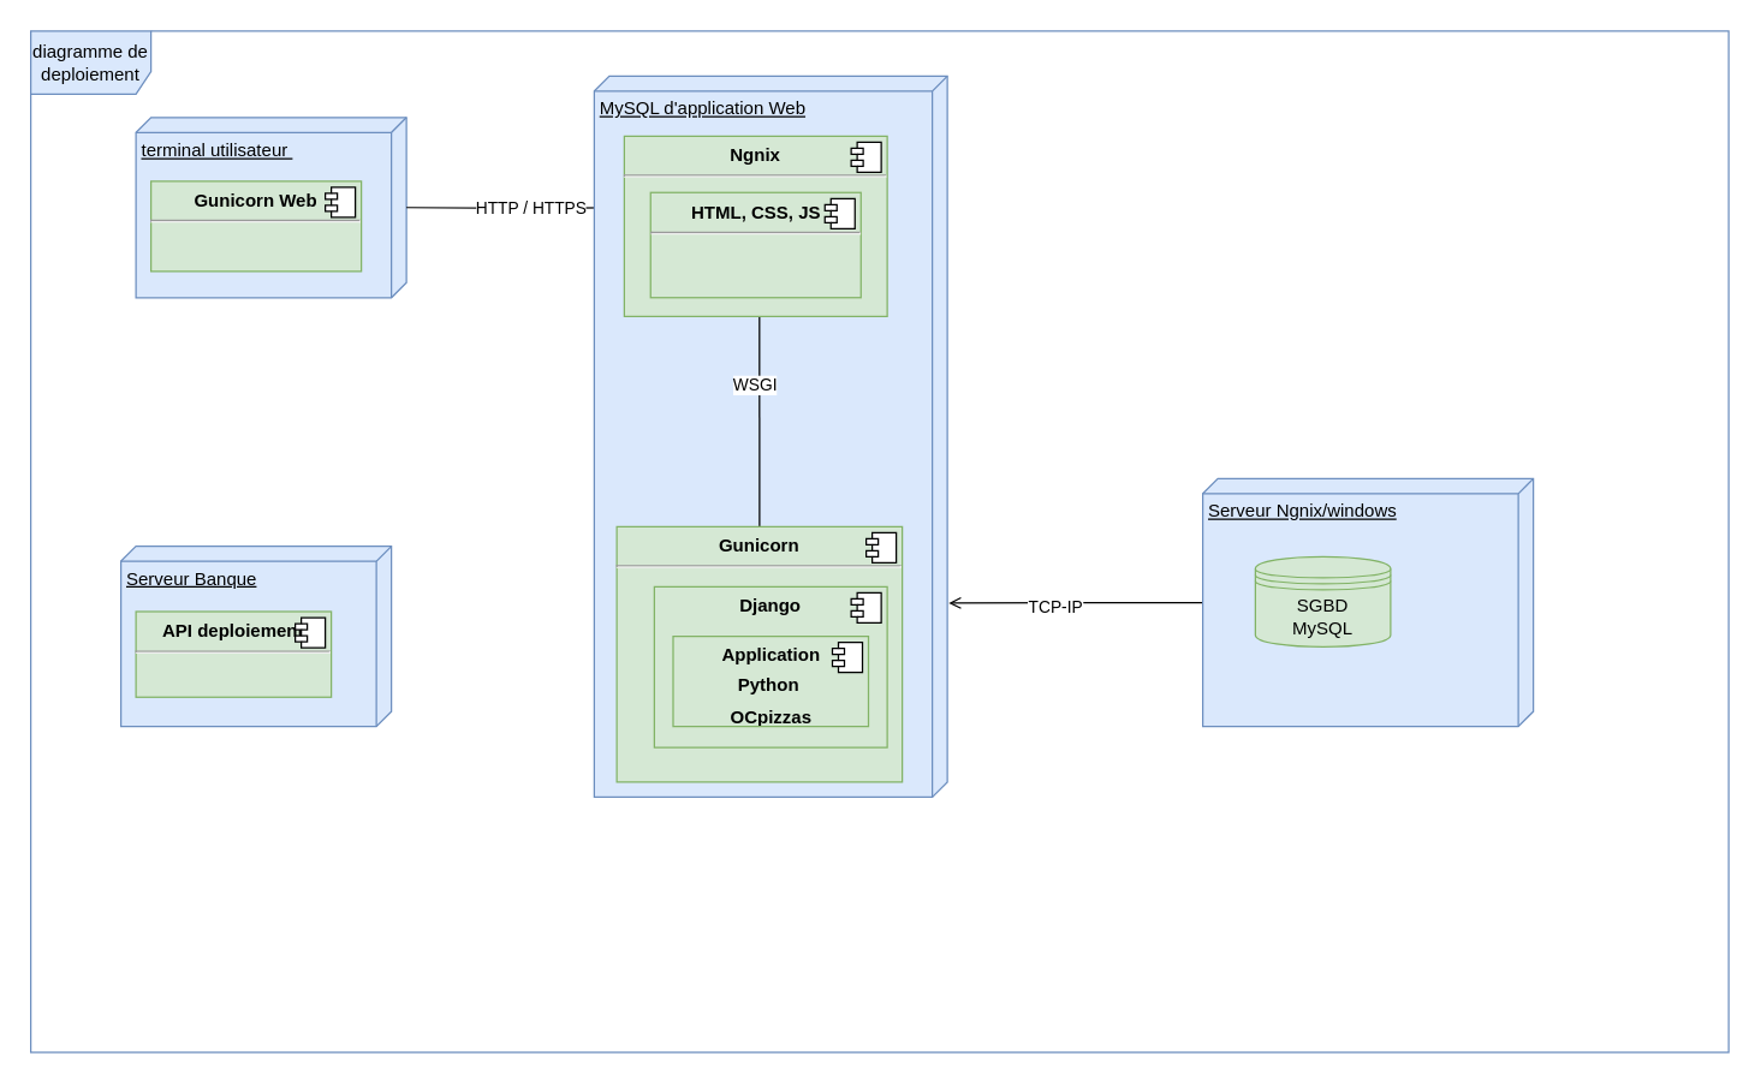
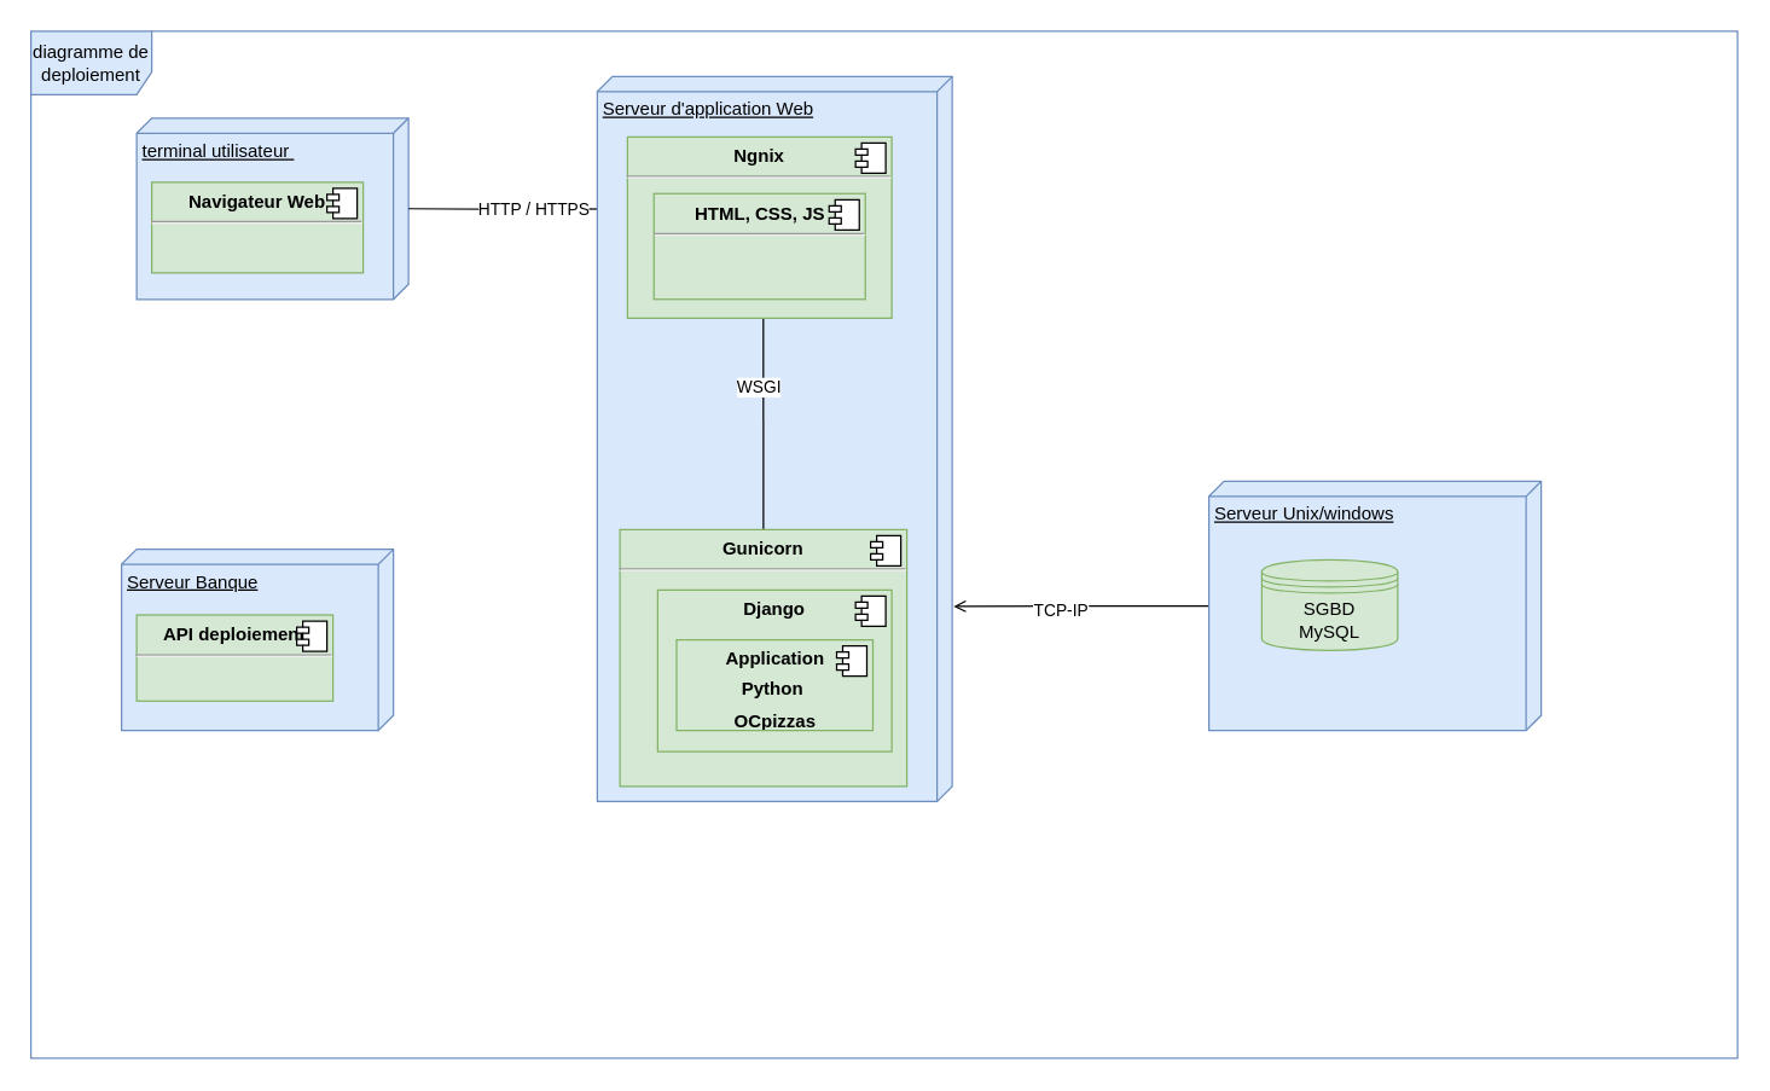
  <mxCell id="0" />
  <mxCell id="1" parent="0" />
  <mxCell id="2" value="diagramme de deploiement" style="shape=umlFrame;whiteSpace=wrap;html=1;width=80;height=42;fillColor=#dae8fc;strokeColor=#6c8ebf;" parent="1" vertex="1"><mxGeometry x="20" y="20" width="1130" height="680" as="geometry" /></mxCell>
  <mxCell id="3" value="terminal utilisateur&amp;nbsp;&lt;br&gt;" style="verticalAlign=top;align=left;spacingTop=8;spacingLeft=2;spacingRight=12;shape=cube;size=10;direction=south;fontStyle=4;html=1;fillColor=#dae8fc;strokeColor=#6c8ebf;" parent="1" vertex="1"><mxGeometry x="90" y="77.5" width="180" height="120" as="geometry" /></mxCell>
  <mxCell id="4" style="edgeStyle=orthogonalEdgeStyle;rounded=0;orthogonalLoop=1;jettySize=auto;html=1;endArrow=none;endFill=0;" parent="1" target="3" edge="1"><mxGeometry relative="1" as="geometry"><Array as="points" /><mxPoint x="425" y="137.5" as="sourcePoint" /><mxPoint x="185" y="210" as="targetPoint" /></mxGeometry></mxCell>
  <mxCell id="5" value="HTTP / HTTPS" style="edgeLabel;html=1;align=center;verticalAlign=middle;resizable=0;points=[];" parent="4" vertex="1" connectable="0"><mxGeometry x="0.293" relative="1" as="geometry"><mxPoint x="28" as="offset" /></mxGeometry></mxCell>
  <mxCell id="6" style="edgeStyle=orthogonalEdgeStyle;rounded=0;orthogonalLoop=1;jettySize=auto;html=1;entryX=0.731;entryY=-0.004;entryDx=0;entryDy=0;entryPerimeter=0;endArrow=open;endFill=0;" edge="1" parent="1" source="8" target="18"><mxGeometry relative="1" as="geometry" /></mxCell>
  <mxCell id="7" value="TCP-IP" style="edgeLabel;html=1;align=center;verticalAlign=middle;resizable=0;points=[];" vertex="1" connectable="0" parent="6"><mxGeometry x="0.167" y="3" relative="1" as="geometry"><mxPoint as="offset" /></mxGeometry></mxCell>
- <mxCell id="8" value="Serveur Ngnix/windows" style="verticalAlign=top;align=left;spacingTop=8;spacingLeft=2;spacingRight=12;shape=cube;size=10;direction=south;fontStyle=4;html=1;fillColor=#dae8fc;strokeColor=#6c8ebf;" parent="1" vertex="1"><mxGeometry x="800" y="318" width="220" height="165" as="geometry" /></mxCell>
+ <mxCell id="8" value="Serveur Unix/windows" style="verticalAlign=top;align=left;spacingTop=8;spacingLeft=2;spacingRight=12;shape=cube;size=10;direction=south;fontStyle=4;html=1;fillColor=#dae8fc;strokeColor=#6c8ebf;" parent="1" vertex="1"><mxGeometry x="800" y="318" width="220" height="165" as="geometry" /></mxCell>
  <mxCell id="9" value="SGBD&#10;MySQL" style="shape=datastore;whiteSpace=wrap;html=1;fontFamily=Helvetica;fontSize=12;align=center;strokeColor=#82b366;fillColor=#d5e8d4;" parent="1" vertex="1"><mxGeometry x="835" y="370" width="90" height="60" as="geometry" /></mxCell>
  <mxCell id="10" value="Serveur Banque" style="verticalAlign=top;align=left;spacingTop=8;spacingLeft=2;spacingRight=12;shape=cube;size=10;direction=south;fontStyle=4;html=1;fillColor=#dae8fc;strokeColor=#6c8ebf;" parent="1" vertex="1"><mxGeometry x="80" y="363" width="180" height="120" as="geometry" /></mxCell>
- <mxCell id="11" value="&lt;p style=&quot;margin: 0px ; margin-top: 6px ; text-align: center&quot;&gt;&lt;b&gt;Gunicorn Web&lt;/b&gt;&lt;/p&gt;&lt;hr&gt;&lt;p style=&quot;margin: 0px ; margin-left: 8px&quot;&gt;&lt;br&gt;&lt;/p&gt;" style="align=left;overflow=fill;html=1;dropTarget=0;fillColor=#d5e8d4;strokeColor=#82b366;" parent="1" vertex="1"><mxGeometry x="100" y="120" width="140" height="60" as="geometry" /></mxCell>
+ <mxCell id="11" value="&lt;p style=&quot;margin: 0px ; margin-top: 6px ; text-align: center&quot;&gt;&lt;b&gt;Navigateur Web&lt;/b&gt;&lt;/p&gt;&lt;hr&gt;&lt;p style=&quot;margin: 0px ; margin-left: 8px&quot;&gt;&lt;br&gt;&lt;/p&gt;" style="align=left;overflow=fill;html=1;dropTarget=0;fillColor=#d5e8d4;strokeColor=#82b366;" parent="1" vertex="1"><mxGeometry x="100" y="120" width="140" height="60" as="geometry" /></mxCell>
  <mxCell id="12" value="" style="shape=component;jettyWidth=8;jettyHeight=4;" parent="11" vertex="1"><mxGeometry x="1" width="20" height="20" relative="1" as="geometry"><mxPoint x="-24" y="4" as="offset" /></mxGeometry></mxCell>
  <mxCell id="13" value="&lt;p style=&quot;margin: 0px ; margin-top: 6px ; text-align: center&quot;&gt;&lt;b&gt;API deploiement&lt;/b&gt;&lt;/p&gt;&lt;hr&gt;&lt;p style=&quot;margin: 0px ; margin-left: 8px&quot;&gt;&lt;br&gt;&lt;/p&gt;" style="align=left;overflow=fill;html=1;dropTarget=0;fillColor=#d5e8d4;strokeColor=#82b366;" parent="1" vertex="1"><mxGeometry x="90" y="406.5" width="130" height="57" as="geometry" /></mxCell>
  <mxCell id="14" value="" style="shape=component;jettyWidth=8;jettyHeight=4;" parent="13" vertex="1"><mxGeometry x="1" width="20" height="20" relative="1" as="geometry"><mxPoint x="-24" y="4" as="offset" /></mxGeometry></mxCell>
  <mxCell id="15" style="edgeStyle=orthogonalEdgeStyle;rounded=0;orthogonalLoop=1;jettySize=auto;html=1;startArrow=none;startFill=0;endArrow=none;endFill=0;entryX=0.5;entryY=1;entryDx=0;entryDy=0;exitX=0.5;exitY=0;exitDx=0;exitDy=0;" parent="1" source="21" target="23" edge="1"><mxGeometry relative="1" as="geometry"><Array as="points"><mxPoint x="505" y="268" /><mxPoint x="503" y="268" /></Array><mxPoint x="645" y="138" as="targetPoint" /></mxGeometry></mxCell>
  <mxCell id="16" value="WSGI" style="edgeLabel;html=1;align=center;verticalAlign=middle;resizable=0;points=[];" parent="15" vertex="1" connectable="0"><mxGeometry x="0.208" y="3" relative="1" as="geometry"><mxPoint x="1" as="offset" /></mxGeometry></mxCell>
  <mxCell id="17" value="Text" style="edgeLabel;html=1;align=center;verticalAlign=middle;resizable=0;points=[];" parent="15" vertex="1" connectable="0"><mxGeometry x="0.76" y="-1" relative="1" as="geometry"><mxPoint as="offset" /></mxGeometry></mxCell>
- <mxCell id="18" value="MySQL d'application Web" style="verticalAlign=top;align=left;spacingTop=8;spacingLeft=2;spacingRight=12;shape=cube;size=10;direction=south;fontStyle=4;html=1;fillColor=#dae8fc;strokeColor=#6c8ebf;" parent="1" vertex="1"><mxGeometry x="395" y="50" width="235" height="480" as="geometry" /></mxCell>
+ <mxCell id="18" value="Serveur d'application Web" style="verticalAlign=top;align=left;spacingTop=8;spacingLeft=2;spacingRight=12;shape=cube;size=10;direction=south;fontStyle=4;html=1;fillColor=#dae8fc;strokeColor=#6c8ebf;" parent="1" vertex="1"><mxGeometry x="395" y="50" width="235" height="480" as="geometry" /></mxCell>
  <mxCell id="19" style="edgeStyle=orthogonalEdgeStyle;rounded=0;orthogonalLoop=1;jettySize=auto;html=1;exitX=0.5;exitY=0;exitDx=0;exitDy=0;entryX=0.514;entryY=0.917;entryDx=0;entryDy=0;entryPerimeter=0;endArrow=none;endFill=0;" parent="1" source="21" target="23" edge="1"><mxGeometry relative="1" as="geometry" /></mxCell>
  <mxCell id="20" value="WSGI" style="edgeLabel;html=1;align=center;verticalAlign=middle;resizable=0;points=[];" parent="19" vertex="1" connectable="0"><mxGeometry x="0.267" y="3" relative="1" as="geometry"><mxPoint as="offset" /></mxGeometry></mxCell>
  <mxCell id="21" value="&lt;p style=&quot;margin: 0px ; margin-top: 6px ; text-align: center&quot;&gt;&lt;b&gt;Gunicorn&lt;/b&gt;&lt;/p&gt;&lt;hr&gt;&lt;p style=&quot;margin: 0px ; margin-left: 8px&quot;&gt;&lt;br&gt;&lt;/p&gt;" style="align=left;overflow=fill;html=1;dropTarget=0;fillColor=#d5e8d4;strokeColor=#82b366;" parent="1" vertex="1"><mxGeometry x="410" y="350" width="190" height="170" as="geometry" /></mxCell>
  <mxCell id="22" value="" style="shape=component;jettyWidth=8;jettyHeight=4;" parent="21" vertex="1"><mxGeometry x="1" width="20" height="20" relative="1" as="geometry"><mxPoint x="-24" y="4" as="offset" /></mxGeometry></mxCell>
  <mxCell id="23" value="&lt;p style=&quot;margin: 0px ; margin-top: 6px ; text-align: center&quot;&gt;&lt;b&gt;Ngnix&lt;/b&gt;&lt;/p&gt;&lt;hr&gt;&lt;p style=&quot;margin: 0px ; margin-left: 8px&quot;&gt;&lt;br&gt;&lt;/p&gt;" style="align=left;overflow=fill;html=1;dropTarget=0;fillColor=#d5e8d4;strokeColor=#82b366;" parent="1" vertex="1"><mxGeometry x="415" y="90" width="175" height="120" as="geometry" /></mxCell>
  <mxCell id="24" value="" style="shape=component;jettyWidth=8;jettyHeight=4;" parent="23" vertex="1"><mxGeometry x="1" width="20" height="20" relative="1" as="geometry"><mxPoint x="-24" y="4" as="offset" /></mxGeometry></mxCell>
  <mxCell id="25" value="&lt;p style=&quot;margin: 0px ; margin-top: 6px ; text-align: center&quot;&gt;&lt;b&gt;HTML, CSS, JS&lt;/b&gt;&lt;/p&gt;&lt;hr&gt;&lt;p style=&quot;margin: 0px ; margin-left: 8px&quot;&gt;&lt;br&gt;&lt;/p&gt;" style="align=left;overflow=fill;html=1;dropTarget=0;fillColor=#d5e8d4;strokeColor=#82b366;" parent="1" vertex="1"><mxGeometry x="432.5" y="127.5" width="140" height="70" as="geometry" /></mxCell>
  <mxCell id="26" value="" style="shape=component;jettyWidth=8;jettyHeight=4;" parent="25" vertex="1"><mxGeometry x="1" width="20" height="20" relative="1" as="geometry"><mxPoint x="-24" y="4" as="offset" /></mxGeometry></mxCell>
  <mxCell id="27" value="&lt;p style=&quot;margin: 0px ; margin-top: 6px ; text-align: center&quot;&gt;&lt;b&gt;Django&lt;/b&gt;&lt;/p&gt;" style="align=left;overflow=fill;html=1;dropTarget=0;fillColor=#d5e8d4;strokeColor=#82b366;" parent="1" vertex="1"><mxGeometry x="435" y="390" width="155" height="107" as="geometry" /></mxCell>
  <mxCell id="28" value="" style="shape=component;jettyWidth=8;jettyHeight=4;" parent="27" vertex="1"><mxGeometry x="1" width="20" height="20" relative="1" as="geometry"><mxPoint x="-24" y="4" as="offset" /></mxGeometry></mxCell>
  <mxCell id="29" value="&lt;p style=&quot;margin: 0px ; margin-top: 6px ; text-align: center&quot;&gt;&lt;b&gt;Application&lt;/b&gt;&lt;/p&gt;&lt;p style=&quot;margin: 0px ; margin-top: 6px ; text-align: center&quot;&gt;&lt;b&gt;Python&amp;nbsp;&lt;/b&gt;&lt;/p&gt;&lt;p style=&quot;margin: 0px ; margin-top: 6px ; text-align: center&quot;&gt;&lt;b&gt;OCpizzas&lt;/b&gt;&lt;/p&gt;" style="align=left;overflow=fill;html=1;dropTarget=0;fillColor=#d5e8d4;strokeColor=#82b366;" parent="1" vertex="1"><mxGeometry x="447.5" y="423" width="130" height="60" as="geometry" /></mxCell>
  <mxCell id="30" value="" style="shape=component;jettyWidth=8;jettyHeight=4;" parent="29" vertex="1"><mxGeometry x="1" width="20" height="20" relative="1" as="geometry"><mxPoint x="-24" y="4" as="offset" /></mxGeometry></mxCell>
